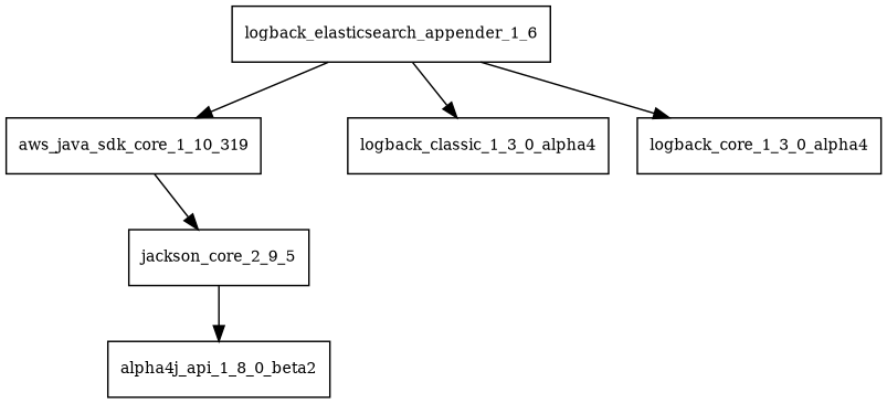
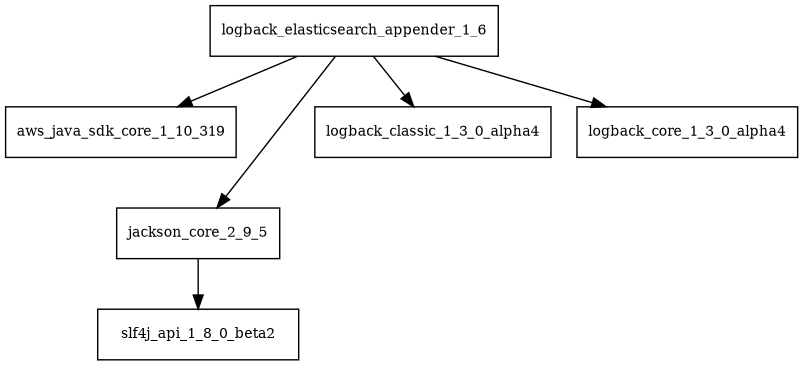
  digraph {
    node [fontsize=10.0 shape=box]
    n1 [label=aws_java_sdk_core_1_10_319]
    logback_elasticsearch_appender_1_6
    jackson_core_2_9_5
    logback_classic_1_3_0_alpha4
    logback_core_1_3_0_alpha4
-   slf4j_api_1_8_0_beta2 [label=alpha4j_api_1_8_0_beta2]
+   slf4j_api_1_8_0_beta2
    logback_elasticsearch_appender_1_6 -> n1
-   n1 -> jackson_core_2_9_5
+   logback_elasticsearch_appender_1_6 -> jackson_core_2_9_5
    logback_elasticsearch_appender_1_6 -> logback_classic_1_3_0_alpha4
    logback_elasticsearch_appender_1_6 -> logback_core_1_3_0_alpha4
    jackson_core_2_9_5 -> slf4j_api_1_8_0_beta2
  }
